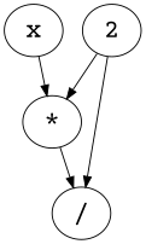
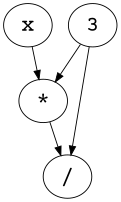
  digraph {
    fontsize=24
    rankdir=TD
    fontname="Courier Prime"
    node [fontsize=24 fontname="Courier Prime"]
    edge [fontname="Courier Prime"]
-   n1 [label=2]
+   n1 [label=3]
    n2 [label="*"]
    n3 [label="/"]
    n4 [label=x]
    n1 -> n2
    n1 -> n3
    n2 -> n3
    n4 -> n2
  }
